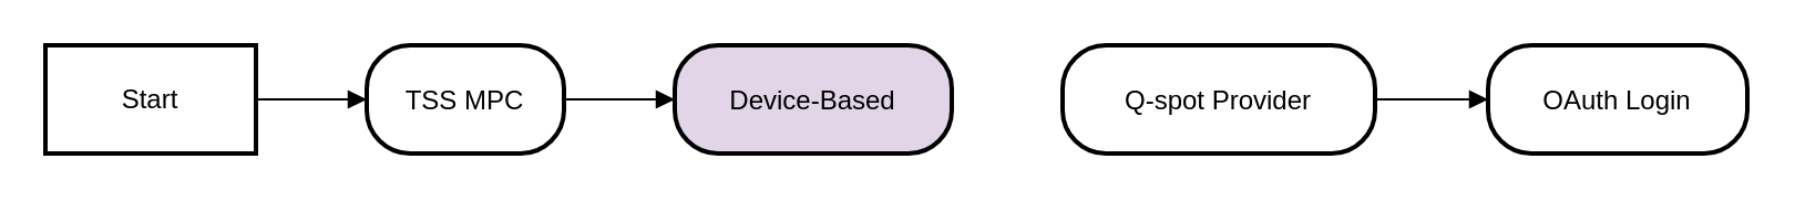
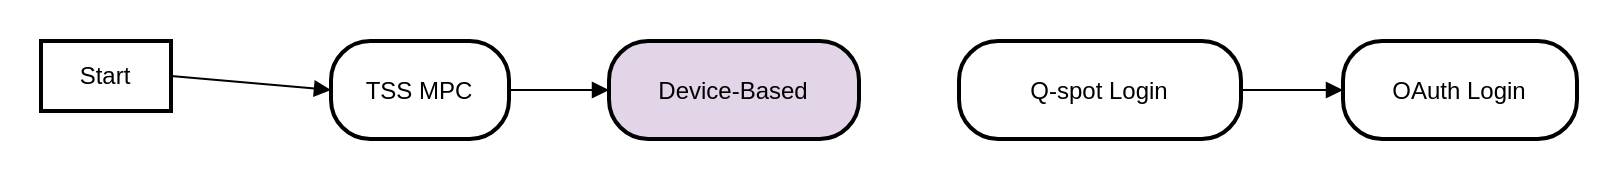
  <mxCell id="0" />
  <mxCell id="1" parent="0" />
- <mxCell id="2" value="Start" style="whiteSpace=wrap;strokeWidth=2;" vertex="1" parent="1"><mxGeometry x="20" y="20" width="95" height="49" as="geometry" /></mxCell>
+ <mxCell id="2" value="Start" style="whiteSpace=wrap;strokeWidth=2;" vertex="1" parent="1"><mxGeometry x="20" y="20" width="65" height="35" as="geometry" /></mxCell>
  <mxCell id="3" value="TSS MPC" style="rounded=1;arcSize=40;strokeWidth=2" vertex="1" parent="1"><mxGeometry x="165" y="20" width="89" height="49" as="geometry" /></mxCell>
  <mxCell id="4" value="Device-Based" style="rounded=1;arcSize=40;strokeWidth=2;fillColor=#e1d5e7;" vertex="1" parent="1"><mxGeometry x="304" y="20" width="125" height="49" as="geometry" /></mxCell>
- <mxCell id="5" value="Q-spot Provider" style="rounded=1;arcSize=40;strokeWidth=2" vertex="1" parent="1"><mxGeometry x="479" y="20" width="141" height="49" as="geometry" /></mxCell>
+ <mxCell id="5" value="Q-spot Login" style="rounded=1;arcSize=40;strokeWidth=2" vertex="1" parent="1"><mxGeometry x="479" y="20" width="141" height="49" as="geometry" /></mxCell>
  <mxCell id="6" value="OAuth Login" style="rounded=1;arcSize=40;strokeWidth=2" vertex="1" parent="1"><mxGeometry x="671" y="20" width="117" height="49" as="geometry" /></mxCell>
  <mxCell id="7" value="" style="curved=1;startArrow=none;endArrow=block;exitX=1;exitY=0.5;entryX=0;entryY=0.5;" edge="1" parent="1" source="2" target="3"><mxGeometry relative="1" as="geometry"><Array as="points" /></mxGeometry></mxCell>
  <mxCell id="8" value="" style="curved=1;startArrow=none;endArrow=block;exitX=1;exitY=0.5;entryX=0;entryY=0.5;" edge="1" parent="1" source="3" target="4"><mxGeometry relative="1" as="geometry"><Array as="points" /></mxGeometry></mxCell>
  <mxCell id="9" value="" style="curved=1;startArrow=none;endArrow=block;exitX=1;exitY=0.5;entryX=0;entryY=0.5;" edge="1" parent="1" source="5" target="6"><mxGeometry relative="1" as="geometry"><Array as="points" /></mxGeometry></mxCell>
